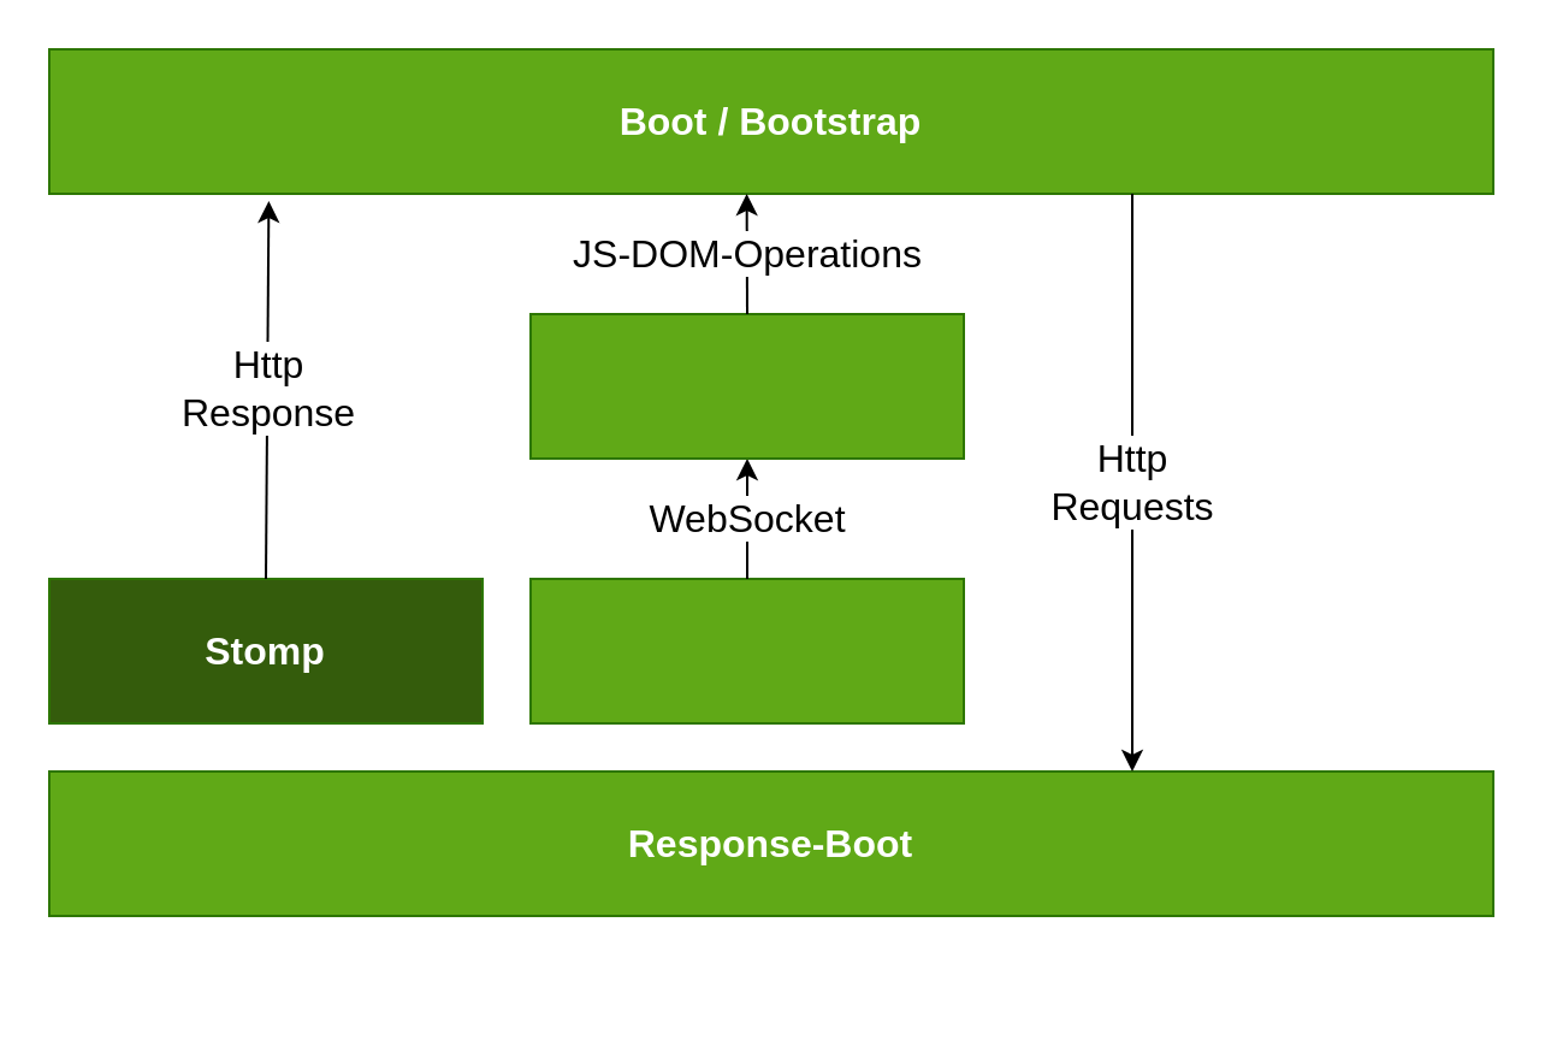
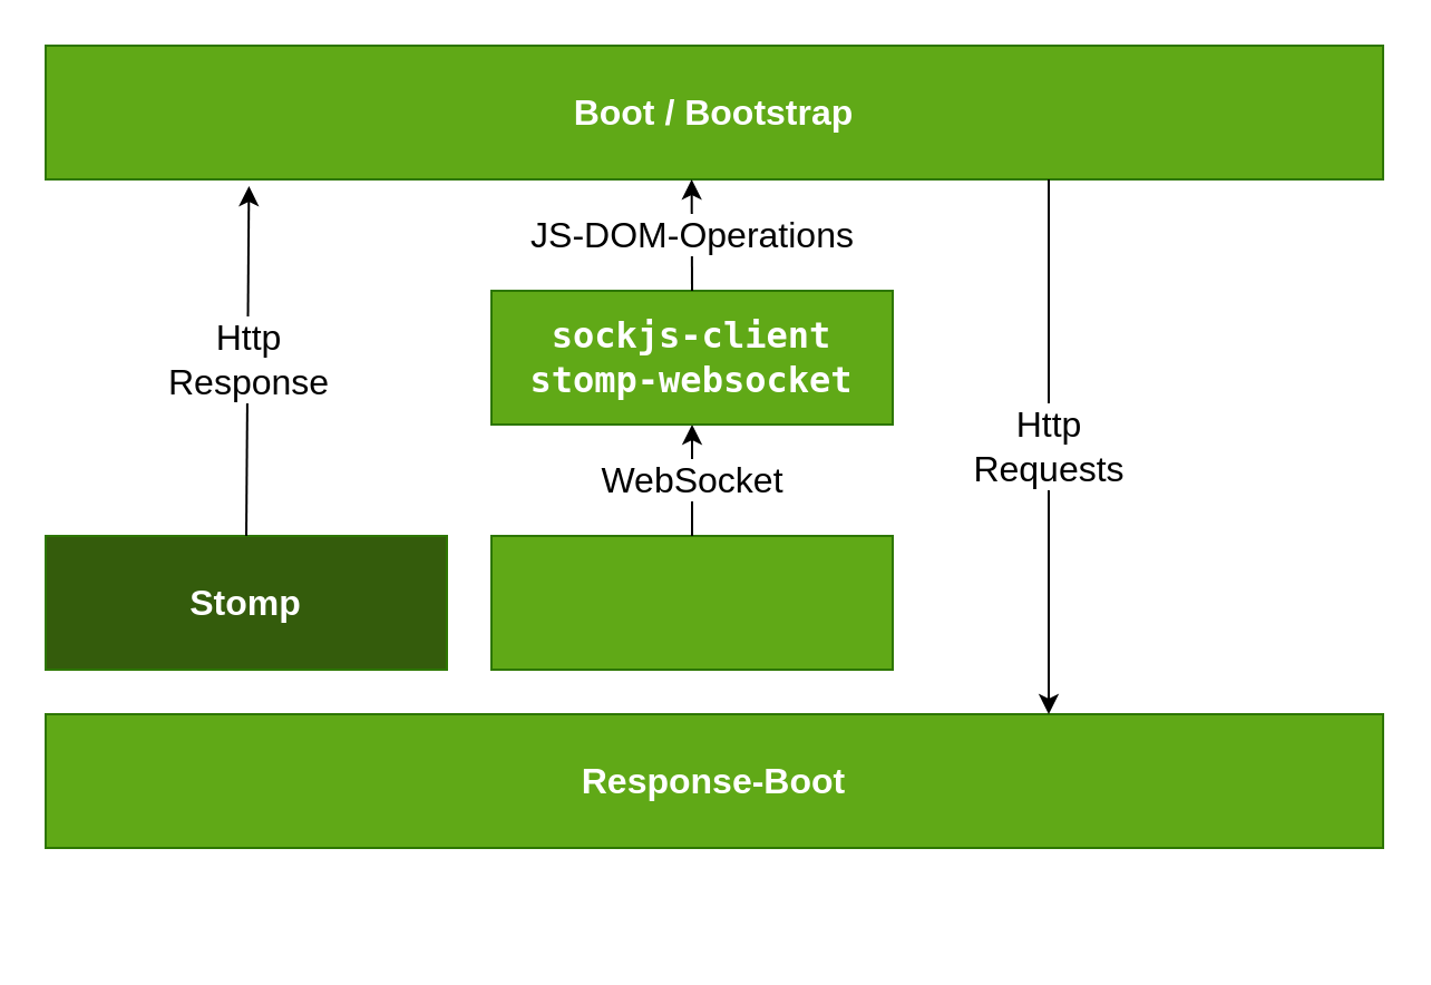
  <mxCell id="0" style=";html=1;" />
  <mxCell id="1" style=";html=1;" parent="0" />
  <mxCell id="2" value="" style="group" vertex="1" connectable="0" parent="1"><mxGeometry x="20" y="320" width="600" height="60" as="geometry" /></mxCell>
  <mxCell id="3" value="" style="rounded=0;whiteSpace=wrap;html=1;fillColor=#60a917;strokeColor=#2D7600;fontColor=#ffffff;fontStyle=1" vertex="1" parent="2"><mxGeometry width="600" height="60" as="geometry" /></mxCell>
  <mxCell id="4" value="Response-Boot" style="text;html=1;align=center;verticalAlign=middle;whiteSpace=wrap;rounded=0;fontStyle=1;fontColor=#FFFFFF;fontSize=16;" vertex="1" parent="2"><mxGeometry y="20" width="600" height="20" as="geometry" /></mxCell>
  <mxCell id="5" value="" style="group" vertex="1" connectable="0" parent="1"><mxGeometry x="20" y="240" width="180" height="60" as="geometry" /></mxCell>
  <mxCell id="6" value="" style="rounded=0;whiteSpace=wrap;html=1;fillColor=#345C0C;strokeColor=#2D7600;fontColor=#ffffff;fontStyle=1" vertex="1" parent="5"><mxGeometry width="180" height="60" as="geometry" /></mxCell>
  <mxCell id="7" value="Stomp" style="text;html=1;align=center;verticalAlign=middle;whiteSpace=wrap;rounded=0;fontStyle=1;fontColor=#FFFFFF;fontSize=16;" vertex="1" parent="5"><mxGeometry y="20" width="180" height="20" as="geometry" /></mxCell>
  <mxCell id="8" value="" style="group" vertex="1" connectable="0" parent="1"><mxGeometry x="220" y="240" width="180" height="60" as="geometry" /></mxCell>
  <mxCell id="9" value="" style="rounded=0;whiteSpace=wrap;html=1;fillColor=#60a917;strokeColor=#2D7600;fontColor=#ffffff;fontStyle=1" vertex="1" parent="8"><mxGeometry width="180" height="60" as="geometry" /></mxCell>
  <mxCell id="10" value="" style="group" vertex="1" connectable="0" parent="1"><mxGeometry x="20" y="20" width="600" height="60" as="geometry" /></mxCell>
  <mxCell id="11" value="" style="rounded=0;whiteSpace=wrap;html=1;fillColor=#60a917;strokeColor=#2D7600;fontColor=#ffffff;fontStyle=1" vertex="1" parent="10"><mxGeometry width="600" height="60" as="geometry" /></mxCell>
  <mxCell id="12" value="Boot / Bootstrap" style="text;html=1;align=center;verticalAlign=middle;whiteSpace=wrap;rounded=0;fontStyle=1;fontColor=#FFFFFF;fontSize=16;" vertex="1" parent="10"><mxGeometry y="20" width="600" height="20" as="geometry" /></mxCell>
  <mxCell id="13" value="&lt;font color=&quot;#000000&quot;&gt;WebSocket&lt;/font&gt;" style="endArrow=classic;html=1;fontSize=16;fontColor=#FFFFFF;exitX=0.5;exitY=0;exitDx=0;exitDy=0;entryX=0.5;entryY=1;entryDx=0;entryDy=0;" edge="1" parent="1" source="9" target="16"><mxGeometry width="50" height="50" relative="1" as="geometry"><mxPoint x="270" y="220" as="sourcePoint" /><mxPoint x="350" y="210" as="targetPoint" /></mxGeometry></mxCell>
  <mxCell id="14" value="Html" style="text;html=1;strokeColor=none;fillColor=none;align=center;verticalAlign=middle;whiteSpace=wrap;rounded=0;fontSize=16;fontColor=#FFFFFF;" vertex="1" parent="1"><mxGeometry x="20" y="400" width="40" height="20" as="geometry" /></mxCell>
  <mxCell id="15" value="" style="group" vertex="1" connectable="0" parent="1"><mxGeometry x="220" y="130" width="180" height="60" as="geometry" /></mxCell>
  <mxCell id="16" value="" style="rounded=0;whiteSpace=wrap;html=1;fillColor=#60a917;strokeColor=#2D7600;fontColor=#ffffff;fontStyle=1" vertex="1" parent="15"><mxGeometry width="180" height="60" as="geometry" /></mxCell>
+ <mxCell id="17" value="&lt;pre id=&quot;code-block-8&quot;&gt;&lt;code&gt;&lt;span&gt;sockjs-client&lt;br/&gt;&lt;/span&gt;&lt;/code&gt;stomp-websocket&lt;/pre&gt;" style="text;html=1;align=center;verticalAlign=middle;whiteSpace=wrap;rounded=0;fontStyle=1;fontColor=#FFFFFF;fontSize=16;" vertex="1" parent="15"><mxGeometry y="20" width="180" height="20" as="geometry" /></mxCell>
  <mxCell id="18" value="&lt;font color=&quot;#000000&quot;&gt;Http&lt;br&gt;Requests&lt;br&gt;&lt;/font&gt;" style="endArrow=classic;html=1;fontSize=16;fontColor=#FFFFFF;exitX=0.75;exitY=1;exitDx=0;exitDy=0;entryX=0.75;entryY=0;entryDx=0;entryDy=0;" edge="1" parent="1" source="11" target="3"><mxGeometry width="50" height="50" relative="1" as="geometry"><mxPoint x="20" y="490" as="sourcePoint" /><mxPoint x="70" y="440" as="targetPoint" /></mxGeometry></mxCell>
  <mxCell id="19" value="&lt;font color=&quot;#000000&quot;&gt;Http&lt;br&gt;Response&lt;br&gt;&lt;/font&gt;" style="endArrow=classic;html=1;fontSize=16;fontColor=#FFFFFF;exitX=0.5;exitY=0;exitDx=0;exitDy=0;entryX=0.152;entryY=1.05;entryDx=0;entryDy=0;entryPerimeter=0;" edge="1" parent="1" source="6" target="11"><mxGeometry width="50" height="50" relative="1" as="geometry"><mxPoint x="20" y="490" as="sourcePoint" /><mxPoint x="70" y="440" as="targetPoint" /></mxGeometry></mxCell>
  <mxCell id="20" value="&lt;font color=&quot;#000000&quot;&gt;JS-DOM-Operations&lt;/font&gt;" style="endArrow=classic;html=1;fontSize=16;fontColor=#FFFFFF;exitX=0.5;exitY=0;exitDx=0;exitDy=0;entryX=0.483;entryY=1;entryDx=0;entryDy=0;entryPerimeter=0;" edge="1" parent="1" source="16" target="11"><mxGeometry width="50" height="50" relative="1" as="geometry"><mxPoint x="280" y="110" as="sourcePoint" /><mxPoint x="70" y="440" as="targetPoint" /></mxGeometry></mxCell>
